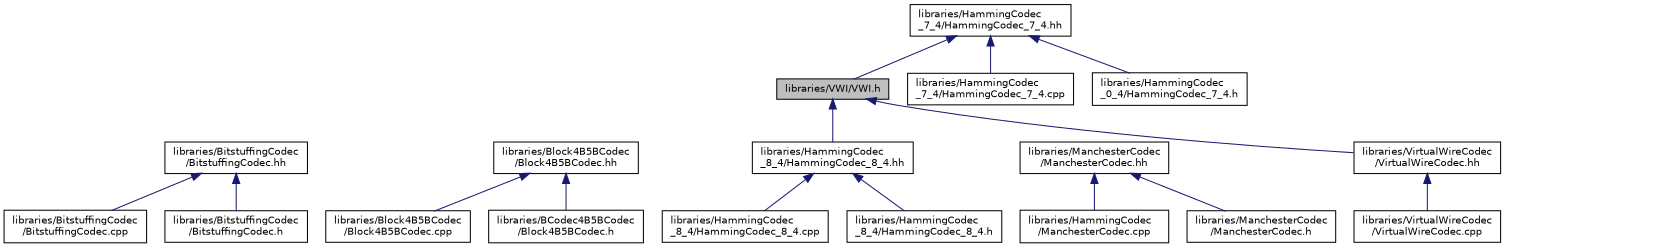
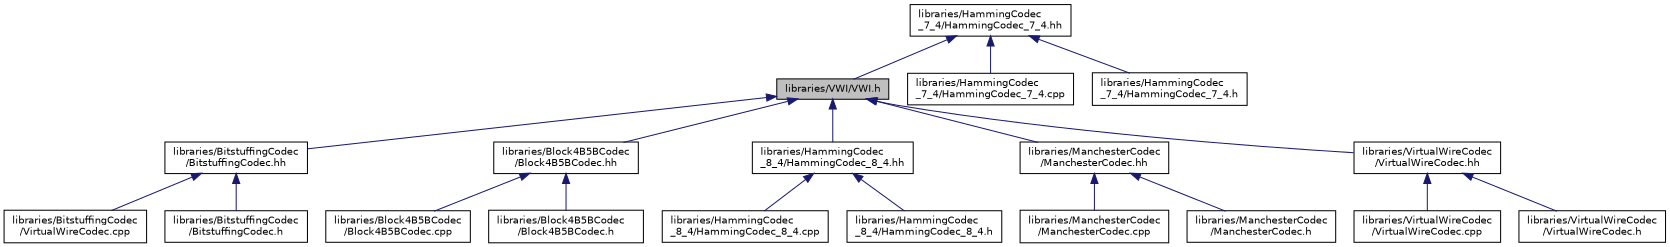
  digraph {
    fontname="DejaVu Sans"
    node [color=black fillcolor=white fontname="DejaVu Sans" fontsize=10 shape=record style=filled]
    edge [color=midnightblue dir=back fontname="DejaVu Sans" fontsize=10 labelfontname=Helvetica labelfontsize=10 style=solid]
    n1 [fillcolor=grey75 fontcolor=black height=0.2 label="libraries/VWI/VWI.h" width=0.4]
    n2 [height=0.2 label="libraries/BitstuffingCodec\l/BitstuffingCodec.hh" width=0.4]
    n3 [height=0.2 label="libraries/Block4B5BCodec\l/Block4B5BCodec.hh" width=0.4]
    n4 [height=0.2 label="libraries/HammingCodec\l_8_4/HammingCodec_8_4.hh" width=0.4]
    n5 [height=0.2 label="libraries/ManchesterCodec\l/ManchesterCodec.hh" width=0.4]
    n6 [height=0.2 label="libraries/VirtualWireCodec\l/VirtualWireCodec.hh" width=0.4]
-   n7 [height=0.2 label="libraries/BitstuffingCodec\l/BitstuffingCodec.cpp" width=0.4]
+   n7 [height=0.2 label="libraries/BitstuffingCodec\l/VirtualWireCodec.cpp" width=0.4]
    n8 [height=0.2 label="libraries/BitstuffingCodec\l/BitstuffingCodec.h" width=0.4]
    n9 [height=0.2 label="libraries/Block4B5BCodec\l/Block4B5BCodec.cpp" width=0.4]
-   n10 [height=0.2 label="libraries/BCodec4B5BCodec\l/Block4B5BCodec.h" width=0.4]
+   n10 [height=0.2 label="libraries/Block4B5BCodec\l/Block4B5BCodec.h" width=0.4]
    n11 [height=0.2 label="libraries/HammingCodec\l_7_4/HammingCodec_7_4.hh" width=0.4]
    n12 [height=0.2 label="libraries/HammingCodec\l_7_4/HammingCodec_7_4.cpp" width=0.4]
-   n13 [height=0.2 label="libraries/HammingCodec\l_0_4/HammingCodec_7_4.h" width=0.4]
+   n13 [height=0.2 label="libraries/HammingCodec\l_7_4/HammingCodec_7_4.h" width=0.4]
    n14 [height=0.2 label="libraries/HammingCodec\l_8_4/HammingCodec_8_4.cpp" width=0.4]
    n15 [height=0.2 label="libraries/HammingCodec\l_8_4/HammingCodec_8_4.h" width=0.4]
-   n16 [height=0.2 label="libraries/HammingCodec\l/ManchesterCodec.cpp" width=0.4]
+   n16 [height=0.2 label="libraries/ManchesterCodec\l/ManchesterCodec.cpp" width=0.4]
    n17 [height=0.2 label="libraries/ManchesterCodec\l/ManchesterCodec.h" width=0.4]
    n18 [height=0.2 label="libraries/VirtualWireCodec\l/VirtualWireCodec.cpp" width=0.4]
+   n19 [height=0.2 label="libraries/VirtualWireCodec\l/VirtualWireCodec.h" width=0.4]
+   n1 -> n2
+   n1 -> n3
    n1 -> n4
+   n1 -> n5
    n1 -> n6
    n2 -> n7
    n2 -> n8
    n3 -> n9
    n3 -> n10
    n4 -> n14
    n4 -> n15
    n5 -> n16
    n5 -> n17
    n6 -> n18
+   n6 -> n19
    n11 -> n1
    n11 -> n12
    n11 -> n13
  }
